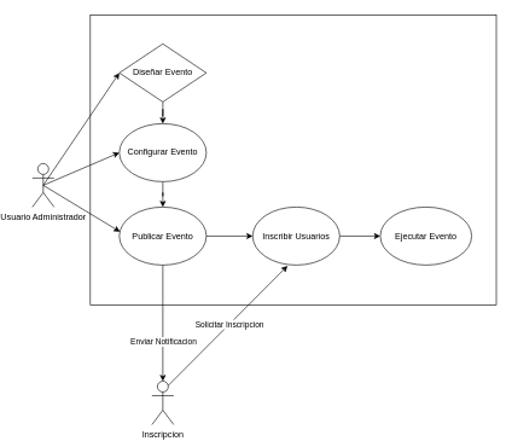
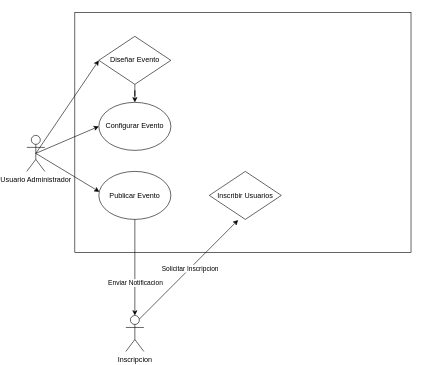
  <mxCell id="0" />
  <mxCell id="1" parent="0" />
  <mxCell id="2" value="&lt;div&gt;&lt;br&gt;&lt;/div&gt;" style="rounded=0;whiteSpace=wrap;html=1;" vertex="1" parent="1"><mxGeometry x="100" y="20" width="560" height="400" as="geometry" /></mxCell>
  <mxCell id="3" value="Usuario Administrador" style="shape=umlActor;verticalLabelPosition=bottom;verticalAlign=top;html=1;outlineConnect=0;" vertex="1" parent="1"><mxGeometry x="20" y="225" width="30" height="60" as="geometry" /></mxCell>
  <mxCell id="4" style="edgeStyle=orthogonalEdgeStyle;rounded=0;orthogonalLoop=1;jettySize=auto;html=1;entryX=0.5;entryY=0;entryDx=0;entryDy=0;" edge="1" parent="1" source="5" target="7"><mxGeometry relative="1" as="geometry" /></mxCell>
  <mxCell id="5" value="Diseñar Evento" style="rhombus;whiteSpace=wrap;html=1;" vertex="1" parent="1"><mxGeometry x="140" y="60" width="120" height="80" as="geometry" /></mxCell>
- <mxCell id="6" style="edgeStyle=orthogonalEdgeStyle;rounded=0;orthogonalLoop=1;jettySize=auto;html=1;entryX=0.5;entryY=0;entryDx=0;entryDy=0;" edge="1" parent="1" source="7" target="12"><mxGeometry relative="1" as="geometry" /></mxCell>
  <mxCell id="7" value="Configurar Evento" style="ellipse;whiteSpace=wrap;html=1;" vertex="1" parent="1"><mxGeometry x="140" y="170" width="120" height="80" as="geometry" /></mxCell>
  <mxCell id="8" value="Inscripcion" style="shape=umlActor;verticalLabelPosition=bottom;verticalAlign=top;html=1;outlineConnect=0;" vertex="1" parent="1"><mxGeometry x="185" y="525" width="30" height="60" as="geometry" /></mxCell>
  <mxCell id="9" value="" style="endArrow=classic;html=1;rounded=0;exitX=0.5;exitY=0.5;exitDx=0;exitDy=0;exitPerimeter=0;entryX=0;entryY=0.5;entryDx=0;entryDy=0;" edge="1" parent="1" source="3" target="5"><mxGeometry width="50" height="50" relative="1" as="geometry"><mxPoint x="360" y="410" as="sourcePoint" /><mxPoint x="410" y="360" as="targetPoint" /></mxGeometry></mxCell>
  <mxCell id="10" value="" style="endArrow=classic;html=1;rounded=0;exitX=0.5;exitY=0.5;exitDx=0;exitDy=0;exitPerimeter=0;entryX=0;entryY=0.5;entryDx=0;entryDy=0;" edge="1" parent="1" source="3" target="7"><mxGeometry width="50" height="50" relative="1" as="geometry"><mxPoint x="360" y="410" as="sourcePoint" /><mxPoint x="410" y="360" as="targetPoint" /></mxGeometry></mxCell>
- <mxCell id="11" style="edgeStyle=orthogonalEdgeStyle;rounded=0;orthogonalLoop=1;jettySize=auto;html=1;entryX=0;entryY=0.5;entryDx=0;entryDy=0;" edge="1" parent="1" source="12" target="15"><mxGeometry relative="1" as="geometry" /></mxCell>
  <mxCell id="12" value="Publicar Evento" style="ellipse;whiteSpace=wrap;html=1;" vertex="1" parent="1"><mxGeometry x="140" y="285" width="120" height="80" as="geometry" /></mxCell>
  <mxCell id="13" value="" style="endArrow=classic;html=1;rounded=0;exitX=0.5;exitY=0.5;exitDx=0;exitDy=0;exitPerimeter=0;entryX=0.008;entryY=0.425;entryDx=0;entryDy=0;entryPerimeter=0;" edge="1" parent="1" source="3" target="12"><mxGeometry width="50" height="50" relative="1" as="geometry"><mxPoint x="360" y="410" as="sourcePoint" /><mxPoint x="410" y="360" as="targetPoint" /></mxGeometry></mxCell>
- <mxCell id="14" style="edgeStyle=orthogonalEdgeStyle;rounded=0;orthogonalLoop=1;jettySize=auto;html=1;entryX=0;entryY=0.5;entryDx=0;entryDy=0;" edge="1" parent="1" source="15" target="20"><mxGeometry relative="1" as="geometry" /></mxCell>
- <mxCell id="15" value="Inscribir Usuarios" style="ellipse;whiteSpace=wrap;html=1;" vertex="1" parent="1"><mxGeometry x="324" y="285" width="120" height="80" as="geometry" /></mxCell>
+ <mxCell id="15" value="Inscribir Usuarios" style="rhombus;whiteSpace=wrap;html=1;" vertex="1" parent="1"><mxGeometry x="324" y="285" width="120" height="80" as="geometry" /></mxCell>
  <mxCell id="16" style="edgeStyle=orthogonalEdgeStyle;rounded=0;orthogonalLoop=1;jettySize=auto;html=1;entryX=0.5;entryY=0;entryDx=0;entryDy=0;entryPerimeter=0;" edge="1" parent="1" source="12" target="8"><mxGeometry relative="1" as="geometry" /></mxCell>
  <mxCell id="17" value="Enviar Notificacion" style="edgeLabel;html=1;align=center;verticalAlign=middle;resizable=0;points=[];" connectable="0" vertex="1" parent="16"><mxGeometry x="0.312" relative="1" as="geometry"><mxPoint as="offset" /></mxGeometry></mxCell>
  <mxCell id="18" value="" style="endArrow=classic;html=1;rounded=0;exitX=0.75;exitY=0.1;exitDx=0;exitDy=0;exitPerimeter=0;entryX=0.4;entryY=1.013;entryDx=0;entryDy=0;entryPerimeter=0;" edge="1" parent="1" source="8" target="15"><mxGeometry width="50" height="50" relative="1" as="geometry"><mxPoint x="360" y="410" as="sourcePoint" /><mxPoint x="410" y="360" as="targetPoint" /></mxGeometry></mxCell>
  <mxCell id="19" value="Solicitar Inscripcion" style="edgeLabel;html=1;align=center;verticalAlign=middle;resizable=0;points=[];" connectable="0" vertex="1" parent="18"><mxGeometry x="0.019" y="1" relative="1" as="geometry"><mxPoint x="1" as="offset" /></mxGeometry></mxCell>
- <mxCell id="20" value="Ejecutar Evento" style="ellipse;whiteSpace=wrap;html=1;" vertex="1" parent="1"><mxGeometry x="500" y="285" width="126" height="80" as="geometry" /></mxCell>
